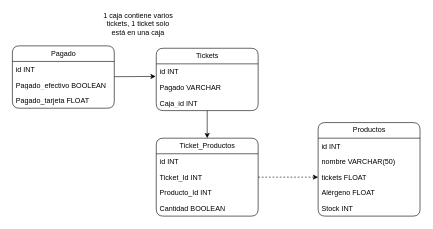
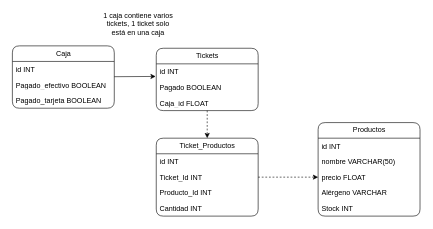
  <mxCell id="0" />
  <mxCell id="1" parent="0" />
  <mxCell id="2" style="edgeStyle=none;html=1;entryX=-0.006;entryY=0.808;entryDx=0;entryDy=0;entryPerimeter=0;rounded=1;" edge="1" parent="1" source="3" target="9"><mxGeometry relative="1" as="geometry" /></mxCell>
- <mxCell id="3" value="Pagado" style="swimlane;fontStyle=0;childLayout=stackLayout;horizontal=1;startSize=26;fillColor=none;horizontalStack=0;resizeParent=1;resizeParentMax=0;resizeLast=0;collapsible=1;marginBottom=0;html=1;rounded=1;" vertex="1" parent="1"><mxGeometry x="20" y="76" width="170" height="104" as="geometry" /></mxCell>
+ <mxCell id="3" value="Caja" style="swimlane;fontStyle=0;childLayout=stackLayout;horizontal=1;startSize=26;fillColor=none;horizontalStack=0;resizeParent=1;resizeParentMax=0;resizeLast=0;collapsible=1;marginBottom=0;html=1;rounded=1;" vertex="1" parent="1"><mxGeometry x="20" y="76" width="170" height="104" as="geometry" /></mxCell>
  <mxCell id="4" value="id INT" style="text;strokeColor=none;fillColor=none;align=left;verticalAlign=top;spacingLeft=4;spacingRight=4;overflow=hidden;rotatable=0;points=[[0,0.5],[1,0.5]];portConstraint=eastwest;whiteSpace=wrap;html=1;rounded=1;" vertex="1" parent="3"><mxGeometry y="26" width="170" height="26" as="geometry" /></mxCell>
  <mxCell id="5" value="Pagado_efectivo BOOLEAN" style="text;strokeColor=none;fillColor=none;align=left;verticalAlign=top;spacingLeft=4;spacingRight=4;overflow=hidden;rotatable=0;points=[[0,0.5],[1,0.5]];portConstraint=eastwest;whiteSpace=wrap;html=1;rounded=1;" vertex="1" parent="3"><mxGeometry y="52" width="170" height="26" as="geometry" /></mxCell>
- <mxCell id="6" value="Pagado_tarjeta FLOAT" style="text;strokeColor=none;fillColor=none;align=left;verticalAlign=top;spacingLeft=4;spacingRight=4;overflow=hidden;rotatable=0;points=[[0,0.5],[1,0.5]];portConstraint=eastwest;whiteSpace=wrap;html=1;rounded=1;" vertex="1" parent="3"><mxGeometry y="78" width="170" height="26" as="geometry" /></mxCell>
- <mxCell id="7" style="edgeStyle=none;html=1;entryX=0.5;entryY=0;entryDx=0;entryDy=0;rounded=1;" edge="1" parent="1" source="8" target="12"><mxGeometry relative="1" as="geometry" /></mxCell>
+ <mxCell id="6" value="Pagado_tarjeta BOOLEAN" style="text;strokeColor=none;fillColor=none;align=left;verticalAlign=top;spacingLeft=4;spacingRight=4;overflow=hidden;rotatable=0;points=[[0,0.5],[1,0.5]];portConstraint=eastwest;whiteSpace=wrap;html=1;rounded=1;" vertex="1" parent="3"><mxGeometry y="78" width="170" height="26" as="geometry" /></mxCell>
+ <mxCell id="7" style="edgeStyle=none;html=1;entryX=0.5;entryY=0;entryDx=0;entryDy=0;rounded=1;dashed=1;" edge="1" parent="1" source="8" target="12"><mxGeometry relative="1" as="geometry" /></mxCell>
  <mxCell id="8" value="Tickets" style="swimlane;fontStyle=0;childLayout=stackLayout;horizontal=1;startSize=26;fillColor=none;horizontalStack=0;resizeParent=1;resizeParentMax=0;resizeLast=0;collapsible=1;marginBottom=0;html=1;rounded=1;" vertex="1" parent="1"><mxGeometry x="260" y="80" width="170" height="104" as="geometry"><mxRectangle x="440" y="160" width="110" height="30" as="alternateBounds" /></mxGeometry></mxCell>
  <mxCell id="9" value="id INT" style="text;strokeColor=none;fillColor=none;align=left;verticalAlign=top;spacingLeft=4;spacingRight=4;overflow=hidden;rotatable=0;points=[[0,0.5],[1,0.5]];portConstraint=eastwest;whiteSpace=wrap;html=1;rounded=1;" vertex="1" parent="8"><mxGeometry y="26" width="170" height="26" as="geometry" /></mxCell>
- <mxCell id="10" value="Pagado VARCHAR" style="text;strokeColor=none;fillColor=none;align=left;verticalAlign=top;spacingLeft=4;spacingRight=4;overflow=hidden;rotatable=0;points=[[0,0.5],[1,0.5]];portConstraint=eastwest;whiteSpace=wrap;html=1;rounded=1;" vertex="1" parent="8"><mxGeometry y="52" width="170" height="26" as="geometry" /></mxCell>
- <mxCell id="11" value="Caja_id INT" style="text;strokeColor=none;fillColor=none;align=left;verticalAlign=top;spacingLeft=4;spacingRight=4;overflow=hidden;rotatable=0;points=[[0,0.5],[1,0.5]];portConstraint=eastwest;whiteSpace=wrap;html=1;rounded=1;" vertex="1" parent="8"><mxGeometry y="78" width="170" height="26" as="geometry" /></mxCell>
+ <mxCell id="10" value="Pagado BOOLEAN" style="text;strokeColor=none;fillColor=none;align=left;verticalAlign=top;spacingLeft=4;spacingRight=4;overflow=hidden;rotatable=0;points=[[0,0.5],[1,0.5]];portConstraint=eastwest;whiteSpace=wrap;html=1;rounded=1;" vertex="1" parent="8"><mxGeometry y="52" width="170" height="26" as="geometry" /></mxCell>
+ <mxCell id="11" value="Caja_id FLOAT" style="text;strokeColor=none;fillColor=none;align=left;verticalAlign=top;spacingLeft=4;spacingRight=4;overflow=hidden;rotatable=0;points=[[0,0.5],[1,0.5]];portConstraint=eastwest;whiteSpace=wrap;html=1;rounded=1;" vertex="1" parent="8"><mxGeometry y="78" width="170" height="26" as="geometry" /></mxCell>
  <mxCell id="12" value="Ticket_Productos" style="swimlane;fontStyle=0;childLayout=stackLayout;horizontal=1;startSize=26;fillColor=none;horizontalStack=0;resizeParent=1;resizeParentMax=0;resizeLast=0;collapsible=1;marginBottom=0;html=1;rounded=1;" vertex="1" parent="1"><mxGeometry x="260" y="230" width="170" height="130" as="geometry"><mxRectangle x="440" y="160" width="110" height="30" as="alternateBounds" /></mxGeometry></mxCell>
  <mxCell id="13" value="id INT" style="text;strokeColor=none;fillColor=none;align=left;verticalAlign=top;spacingLeft=4;spacingRight=4;overflow=hidden;rotatable=0;points=[[0,0.5],[1,0.5]];portConstraint=eastwest;whiteSpace=wrap;html=1;rounded=1;" vertex="1" parent="12"><mxGeometry y="26" width="170" height="26" as="geometry" /></mxCell>
  <mxCell id="14" value="Ticket_Id INT&lt;br&gt;" style="text;strokeColor=none;fillColor=none;align=left;verticalAlign=top;spacingLeft=4;spacingRight=4;overflow=hidden;rotatable=0;points=[[0,0.5],[1,0.5]];portConstraint=eastwest;whiteSpace=wrap;html=1;rounded=1;" vertex="1" parent="12"><mxGeometry y="52" width="170" height="26" as="geometry" /></mxCell>
  <mxCell id="15" value="Producto_Id INT" style="text;strokeColor=none;fillColor=none;align=left;verticalAlign=top;spacingLeft=4;spacingRight=4;overflow=hidden;rotatable=0;points=[[0,0.5],[1,0.5]];portConstraint=eastwest;whiteSpace=wrap;html=1;rounded=1;" vertex="1" parent="12"><mxGeometry y="78" width="170" height="26" as="geometry" /></mxCell>
- <mxCell id="16" value="Cantidad BOOLEAN" style="text;strokeColor=none;fillColor=none;align=left;verticalAlign=top;spacingLeft=4;spacingRight=4;overflow=hidden;rotatable=0;points=[[0,0.5],[1,0.5]];portConstraint=eastwest;whiteSpace=wrap;html=1;rounded=1;" vertex="1" parent="12"><mxGeometry y="104" width="170" height="26" as="geometry" /></mxCell>
+ <mxCell id="16" value="Cantidad INT" style="text;strokeColor=none;fillColor=none;align=left;verticalAlign=top;spacingLeft=4;spacingRight=4;overflow=hidden;rotatable=0;points=[[0,0.5],[1,0.5]];portConstraint=eastwest;whiteSpace=wrap;html=1;rounded=1;" vertex="1" parent="12"><mxGeometry y="104" width="170" height="26" as="geometry" /></mxCell>
  <mxCell id="17" value="Productos" style="swimlane;fontStyle=0;childLayout=stackLayout;horizontal=1;startSize=26;fillColor=none;horizontalStack=0;resizeParent=1;resizeParentMax=0;resizeLast=0;collapsible=1;marginBottom=0;html=1;rounded=1;" vertex="1" parent="1"><mxGeometry x="530" y="204" width="170" height="156" as="geometry"><mxRectangle x="440" y="160" width="110" height="30" as="alternateBounds" /></mxGeometry></mxCell>
  <mxCell id="18" value="id INT" style="text;strokeColor=none;fillColor=none;align=left;verticalAlign=top;spacingLeft=4;spacingRight=4;overflow=hidden;rotatable=0;points=[[0,0.5],[1,0.5]];portConstraint=eastwest;whiteSpace=wrap;html=1;rounded=1;" vertex="1" parent="17"><mxGeometry y="26" width="170" height="26" as="geometry" /></mxCell>
  <mxCell id="19" value="nombre VARCHAR(50)" style="text;strokeColor=none;fillColor=none;align=left;verticalAlign=top;spacingLeft=4;spacingRight=4;overflow=hidden;rotatable=0;points=[[0,0.5],[1,0.5]];portConstraint=eastwest;whiteSpace=wrap;html=1;rounded=1;" vertex="1" parent="17"><mxGeometry y="52" width="170" height="26" as="geometry" /></mxCell>
- <mxCell id="20" value="tickets FLOAT" style="text;strokeColor=none;fillColor=none;align=left;verticalAlign=top;spacingLeft=4;spacingRight=4;overflow=hidden;rotatable=0;points=[[0,0.5],[1,0.5]];portConstraint=eastwest;whiteSpace=wrap;html=1;rounded=1;" vertex="1" parent="17"><mxGeometry y="78" width="170" height="26" as="geometry" /></mxCell>
- <mxCell id="21" value="Alérgeno FLOAT" style="text;strokeColor=none;fillColor=none;align=left;verticalAlign=top;spacingLeft=4;spacingRight=4;overflow=hidden;rotatable=0;points=[[0,0.5],[1,0.5]];portConstraint=eastwest;whiteSpace=wrap;html=1;rounded=1;" vertex="1" parent="17"><mxGeometry y="104" width="170" height="26" as="geometry" /></mxCell>
+ <mxCell id="20" value="precio FLOAT" style="text;strokeColor=none;fillColor=none;align=left;verticalAlign=top;spacingLeft=4;spacingRight=4;overflow=hidden;rotatable=0;points=[[0,0.5],[1,0.5]];portConstraint=eastwest;whiteSpace=wrap;html=1;rounded=1;" vertex="1" parent="17"><mxGeometry y="78" width="170" height="26" as="geometry" /></mxCell>
+ <mxCell id="21" value="Alérgeno VARCHAR" style="text;strokeColor=none;fillColor=none;align=left;verticalAlign=top;spacingLeft=4;spacingRight=4;overflow=hidden;rotatable=0;points=[[0,0.5],[1,0.5]];portConstraint=eastwest;whiteSpace=wrap;html=1;rounded=1;" vertex="1" parent="17"><mxGeometry y="104" width="170" height="26" as="geometry" /></mxCell>
  <mxCell id="22" value="Stock INT" style="text;strokeColor=none;fillColor=none;align=left;verticalAlign=top;spacingLeft=4;spacingRight=4;overflow=hidden;rotatable=0;points=[[0,0.5],[1,0.5]];portConstraint=eastwest;whiteSpace=wrap;html=1;rounded=1;" vertex="1" parent="17"><mxGeometry y="130" width="170" height="26" as="geometry" /></mxCell>
  <mxCell id="23" style="edgeStyle=none;html=1;entryX=0;entryY=0.5;entryDx=0;entryDy=0;exitX=1;exitY=0.5;exitDx=0;exitDy=0;rounded=1;dashed=1;" edge="1" parent="1" source="14" target="20"><mxGeometry relative="1" as="geometry"><mxPoint x="630" y="293" as="targetPoint" /><Array as="points" /></mxGeometry></mxCell>
  <mxCell id="24" value="1 caja contiene varios tickets, 1 ticket solo está en una caja" style="text;html=1;strokeColor=none;fillColor=none;align=center;verticalAlign=middle;whiteSpace=wrap;rounded=1;" vertex="1" parent="1"><mxGeometry x="170" y="20" width="120" height="40" as="geometry" /></mxCell>
